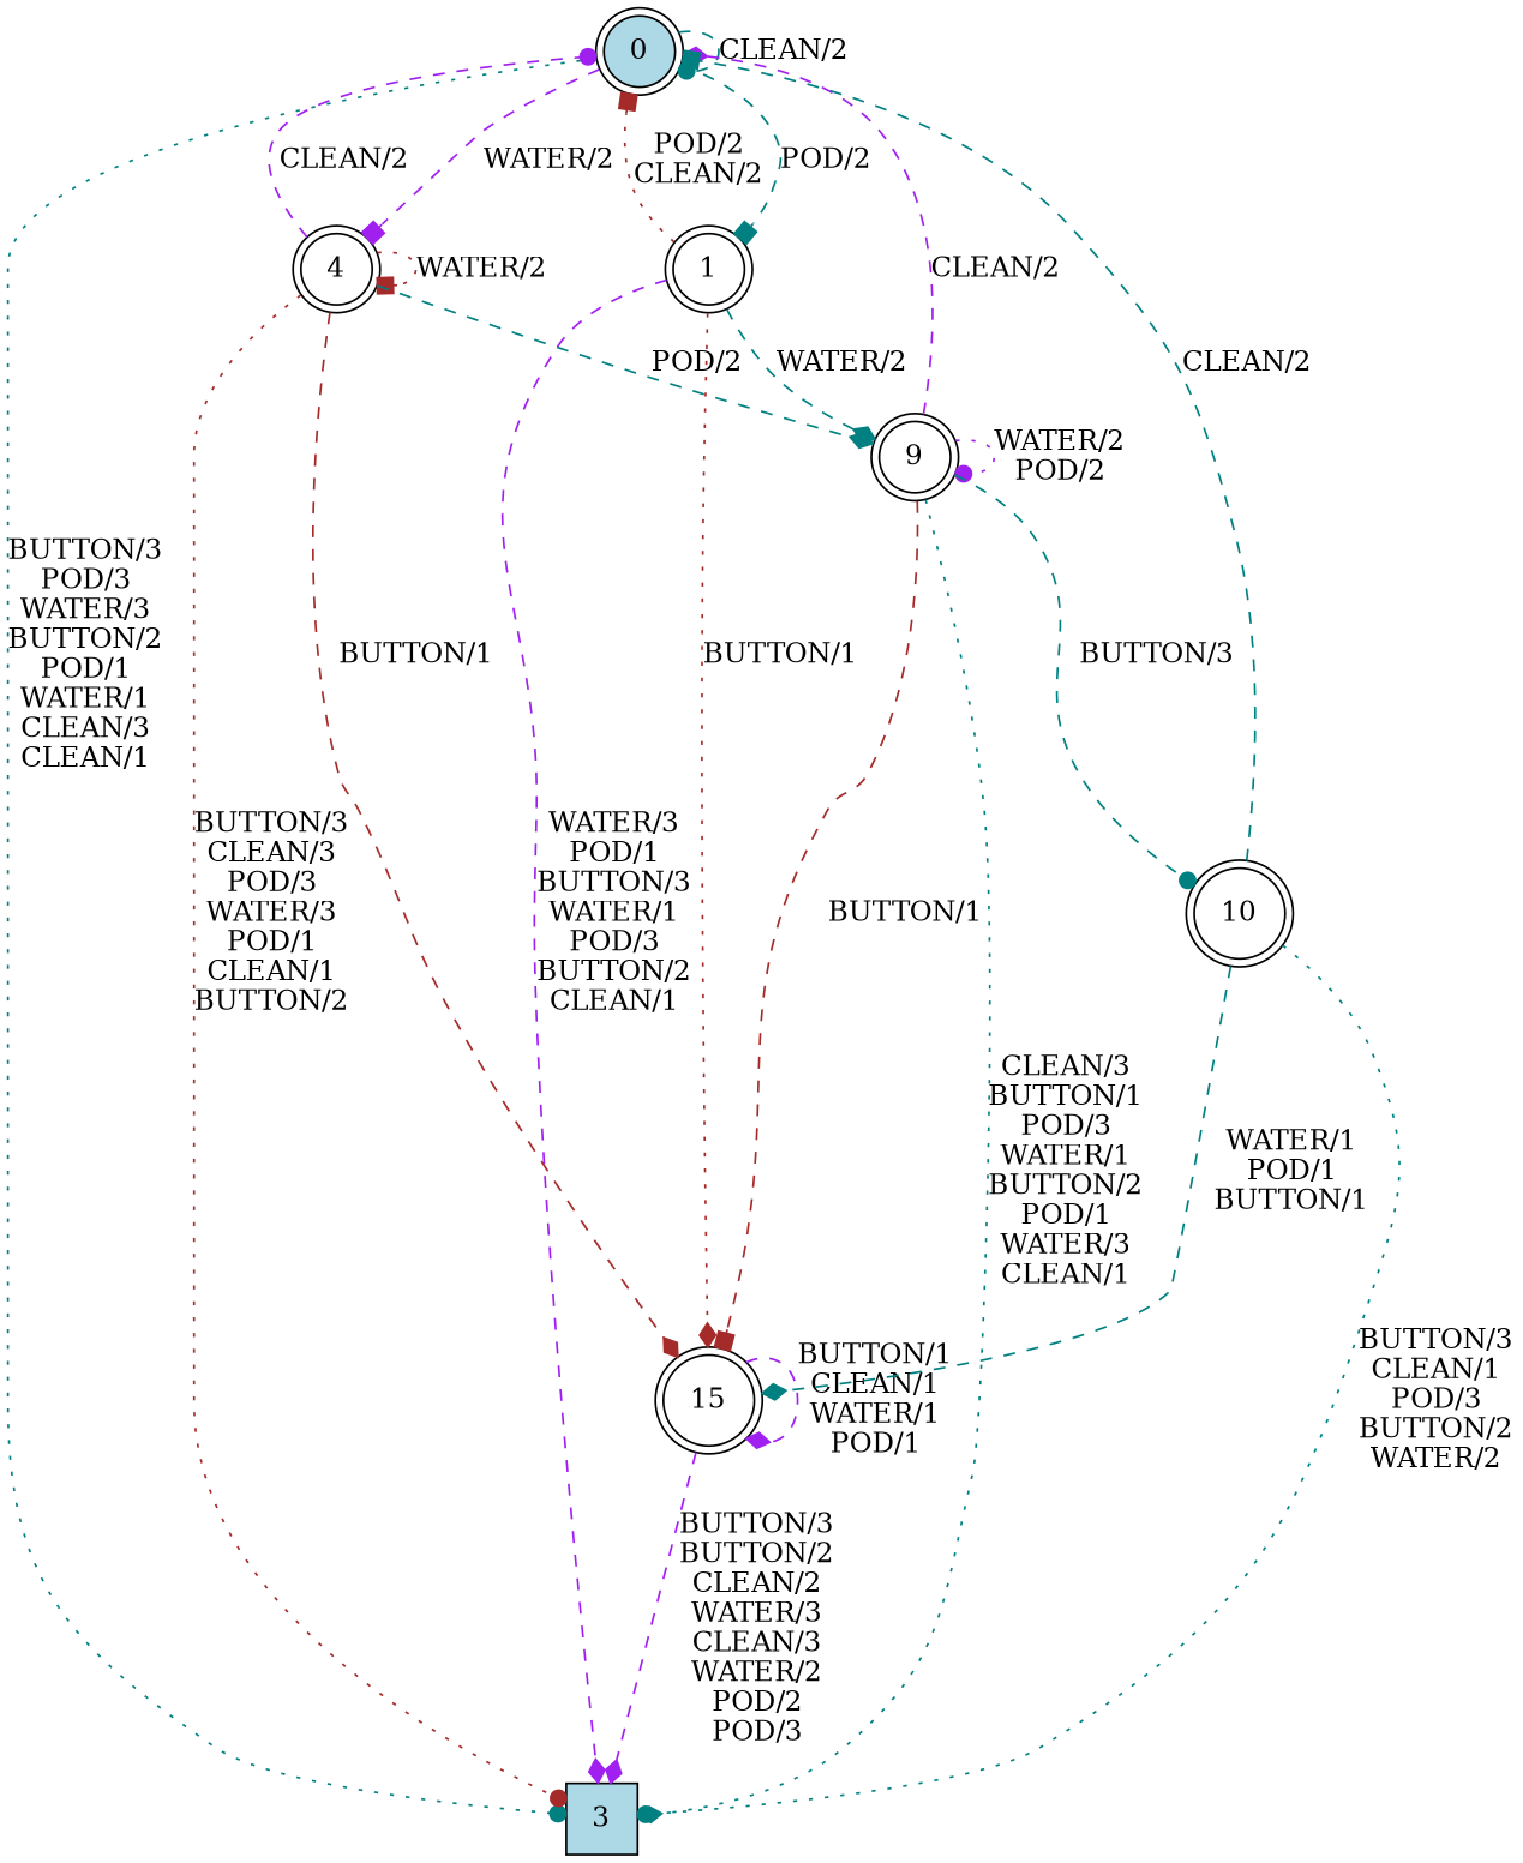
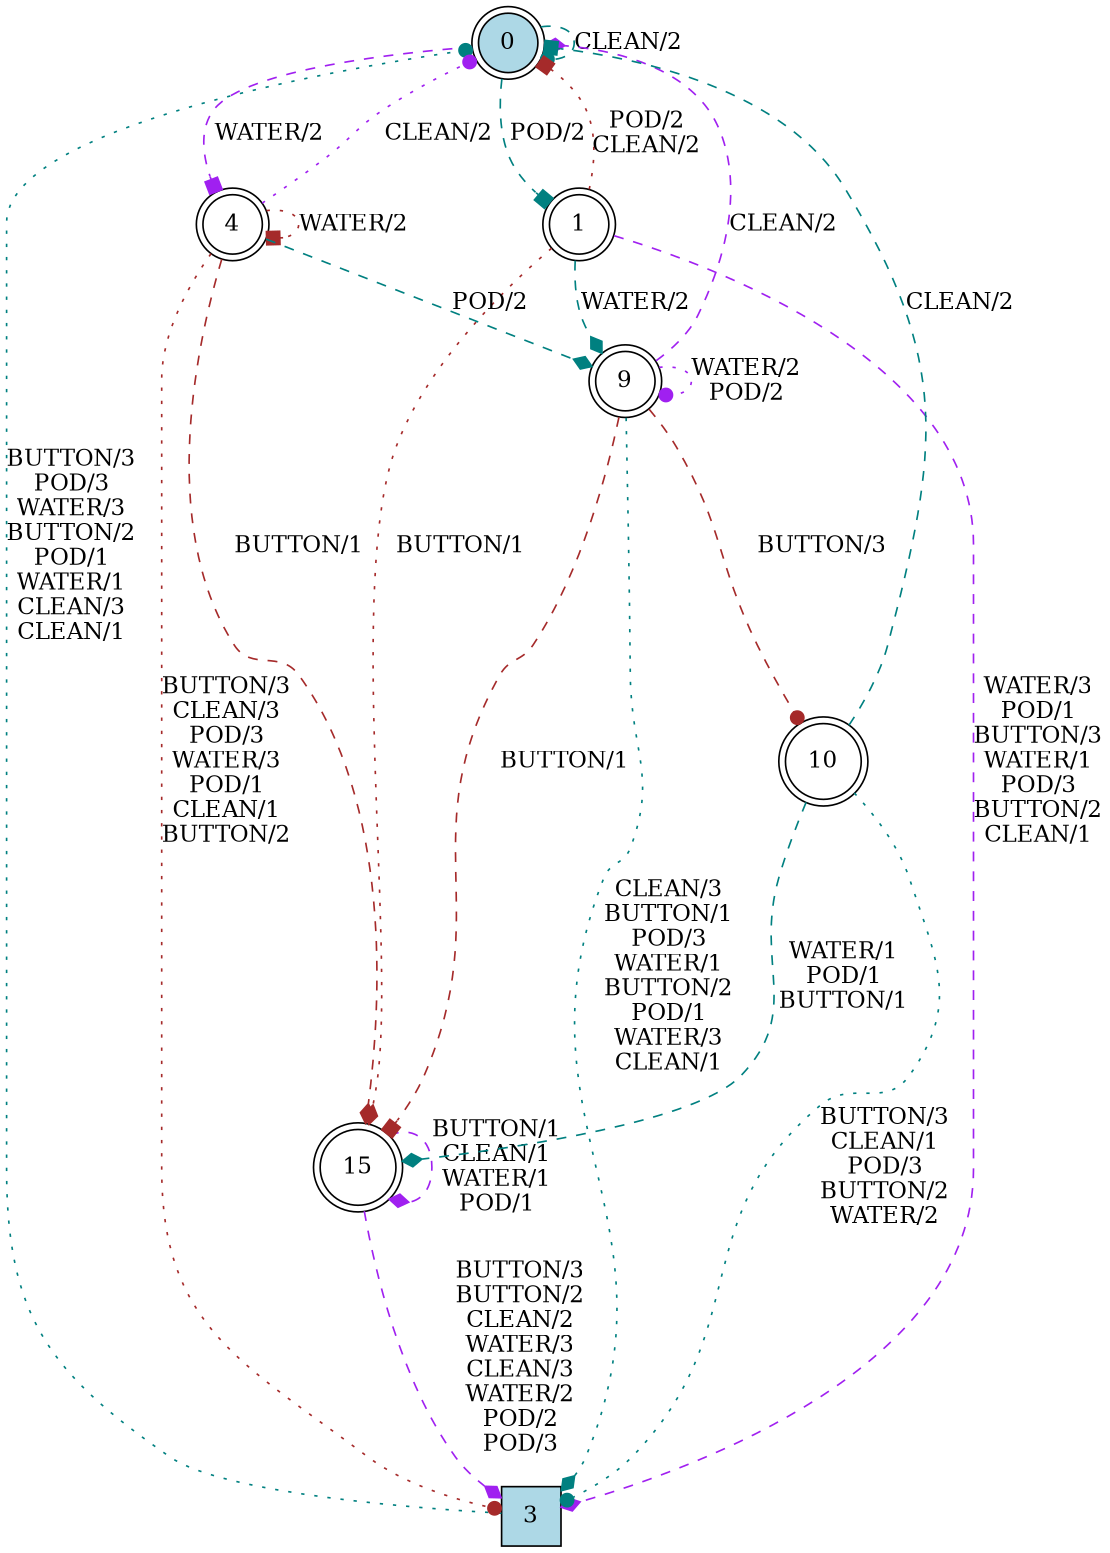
  digraph {
    rankdir=TB
    node [fillcolor=white shape=doublecircle style=filled]
    edge [arrowhead=diamond color=teal style=dashed]
    0 [fillcolor=lightblue isInitial=True]
    1
    3 [fillcolor=lightblue shape=square]
    4
    15
    9
    10
    0 -> 0 [arrowhead=dot label="CLEAN/2"]
    0 -> 1 [arrowhead=box label="POD/2"]
-   0 -> 3 [arrowhead=dot label="BUTTON/3\nPOD/3\nWATER/3\nBUTTON/2\nPOD/1\nWATER/1\nCLEAN/3\nCLEAN/1" style=dotted]
+   3 -> 0 [arrowhead=dot label="BUTTON/3\nPOD/3\nWATER/3\nBUTTON/2\nPOD/1\nWATER/1\nCLEAN/3\nCLEAN/1" style=dotted]
    0 -> 4 [arrowhead=box color=purple label="WATER/2"]
    1 -> 0 [arrowhead=box color=brown label="POD/2\nCLEAN/2" style=dotted]
    1 -> 3 [color=purple label="WATER/3\nPOD/1\nBUTTON/3\nWATER/1\nPOD/3\nBUTTON/2\nCLEAN/1"]
    1 -> 15 [color=brown label="BUTTON/1" style=dotted]
    1 -> 9 [label="WATER/2"]
-   4 -> 0 [arrowhead=dot color=purple label="CLEAN/2"]
+   4 -> 0 [arrowhead=dot color=purple label="CLEAN/2" style=dotted]
    4 -> 3 [arrowhead=dot color=brown label="BUTTON/3\nCLEAN/3\nPOD/3\nWATER/3\nPOD/1\nCLEAN/1\nBUTTON/2" style=dotted]
    4 -> 4 [arrowhead=box color=brown label="WATER/2" style=dotted]
    4 -> 15 [color=brown label="BUTTON/1"]
    4 -> 9 [label="POD/2"]
    15 -> 3 [color=purple label="BUTTON/3\nBUTTON/2\nCLEAN/2\nWATER/3\nCLEAN/3\nWATER/2\nPOD/2\nPOD/3"]
    15 -> 15 [color=purple label="BUTTON/1\nCLEAN/1\nWATER/1\nPOD/1"]
    9 -> 0 [color=purple label="CLEAN/2"]
    9 -> 3 [label="CLEAN/3\nBUTTON/1\nPOD/3\nWATER/1\nBUTTON/2\nPOD/1\nWATER/3\nCLEAN/1" style=dotted]
    9 -> 15 [arrowhead=box color=brown label="BUTTON/1"]
    9 -> 9 [arrowhead=dot color=purple label="WATER/2\nPOD/2" style=dotted]
-   9 -> 10 [arrowhead=dot label="BUTTON/3"]
+   9 -> 10 [arrowhead=dot color=brown label="BUTTON/3"]
    10 -> 0 [arrowhead=box label="CLEAN/2"]
    10 -> 3 [arrowhead=dot label="BUTTON/3\nCLEAN/1\nPOD/3\nBUTTON/2\nWATER/2" style=dotted]
    10 -> 15 [label="WATER/1\nPOD/1\nBUTTON/1"]
  }
